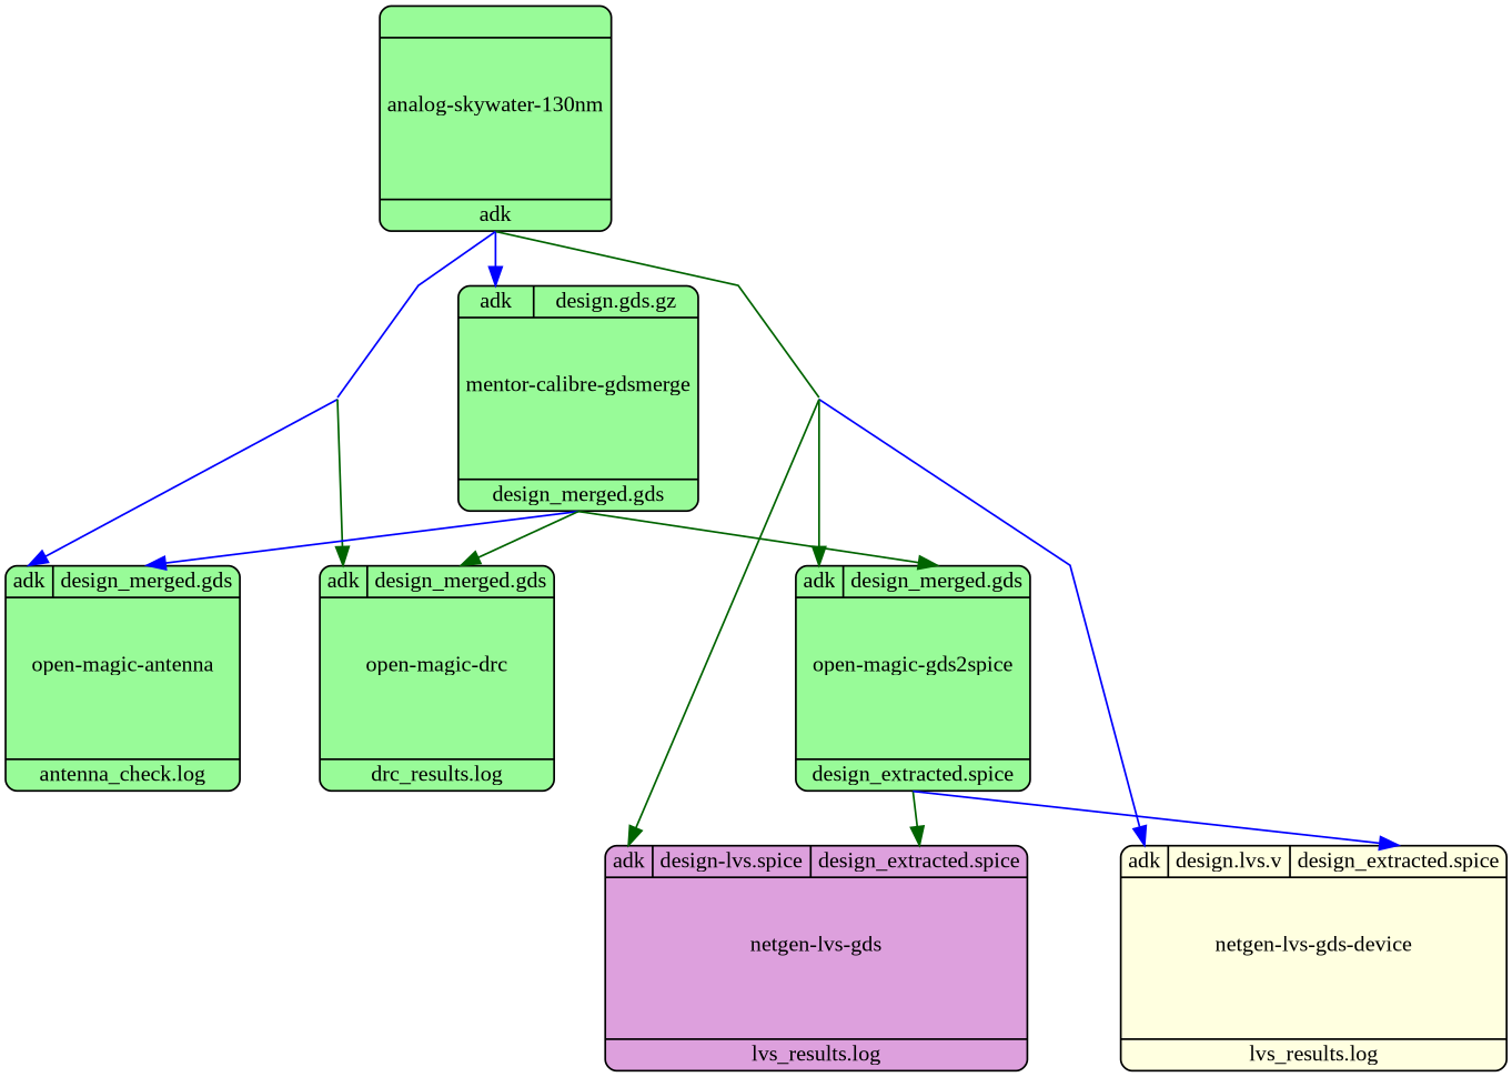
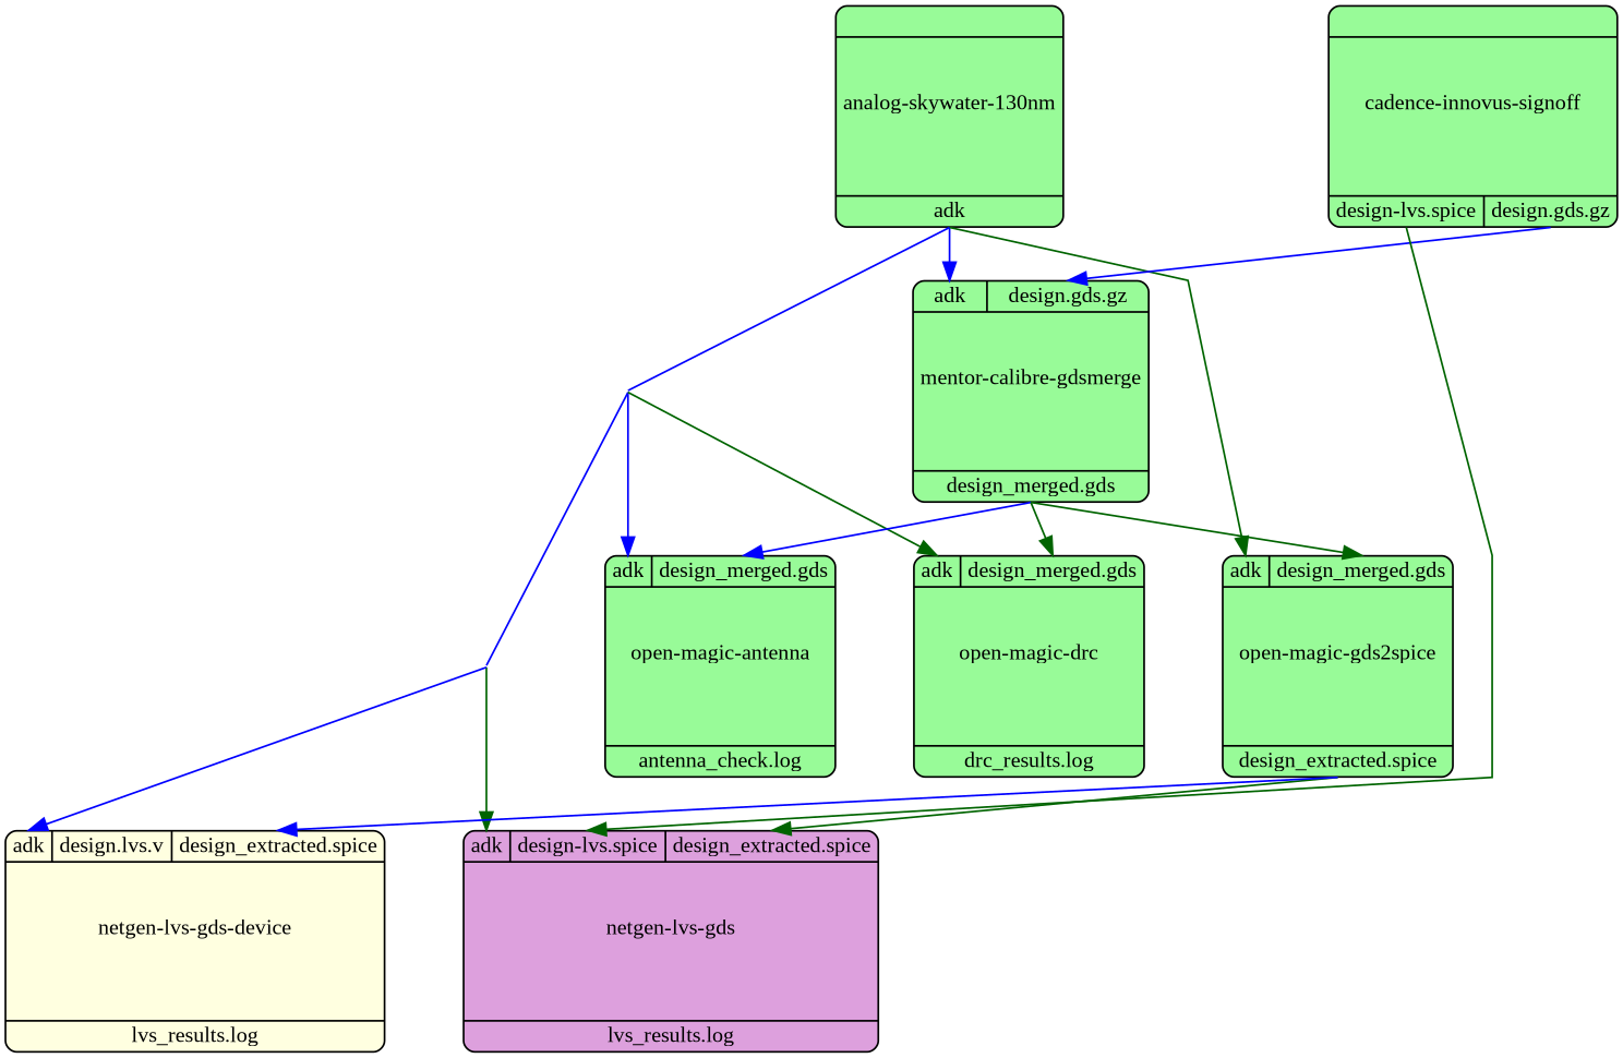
  digraph {
    concentrate=true
    fontsize=60
    labelloc=t
    nodesep=1.2
    rankdir=TB
    ranksep=0.8
    splines=polyline
    fontname="Liberation Serif"
    node [color=black fontsize=24 penwidth=2 shape=Mrecord style=filled fillcolor=palegreen fontname="Liberation Serif"]
    edge [arrowsize=2 headport="i_adk:n" penwidth=2 tailport="o_adk:s" color=darkgreen fontname="Liberation Serif"]
    n1 [label="{ {  } | \n\nanalog-skywater-130nm\n\n\n\n | { <o_adk> adk } }" width=2]
    n2 [label="{ { <i_adk> adk | <i_design_gds_gz> design.gds.gz } | \n\nmentor-calibre-gdsmerge\n\n\n\n | { <o_design_merged_gds> design_merged.gds } }" width=2]
    n3 [label="{ { <i_adk> adk | <i_design_lvs_spice> design-lvs.spice | <i_design_extracted_spice> design_extracted.spice } | \n\nnetgen-lvs-gds\n\n\n\n | { <o_lvs_results_log> lvs_results.log } }" width=2 fillcolor=plum]
    n4 [label="{ { <i_adk> adk | <i_design_lvs_v> design.lvs.v | <i_design_extracted_spice> design_extracted.spice } | \n\nnetgen-lvs-gds-device\n\n\n\n | { <o_lvs_results_log> lvs_results.log } }" width=2 fillcolor=lightyellow]
    n5 [label="{ { <i_adk> adk | <i_design_merged_gds> design_merged.gds } | \n\nopen-magic-antenna\n\n\n\n | { <o_antenna_check_log> antenna_check.log } }" width=2]
    n6 [label="{ { <i_adk> adk | <i_design_merged_gds> design_merged.gds } | \n\nopen-magic-drc\n\n\n\n | { <o_drc_results_log> drc_results.log } }" width=2]
    n7 [label="{ { <i_adk> adk | <i_design_merged_gds> design_merged.gds } | \n\nopen-magic-gds2spice\n\n\n\n | { <o_design_extracted_spice> design_extracted.spice } }" width=2]
+   n8 [label="{ {  } | \n\ncadence-innovus-signoff\n\n\n\n | { <o_design_lvs_spice> design-lvs.spice | <o_design_gds_gz> design.gds.gz } }" width=2]
    n1 -> n2 [color=blue]
    n1 -> n3
    n1 -> n4 [color=blue]
    n1 -> n5 [color=blue]
    n1 -> n6
    n1 -> n7
    n2 -> n5 [headport="i_design_merged_gds:n" tailport="o_design_merged_gds:s" color=blue]
    n2 -> n6 [headport="i_design_merged_gds:n" tailport="o_design_merged_gds:s"]
    n2 -> n7 [headport="i_design_merged_gds:n" tailport="o_design_merged_gds:s"]
    n7 -> n3 [headport="i_design_extracted_spice:n" tailport="o_design_extracted_spice:s"]
    n7 -> n4 [headport="i_design_extracted_spice:n" tailport="o_design_extracted_spice:s" color=blue]
+   n8 -> n2 [headport="i_design_gds_gz:n" tailport="o_design_gds_gz:s" color=blue]
+   n8 -> n3 [headport="i_design_lvs_spice:n" tailport="o_design_lvs_spice:s"]
  }
